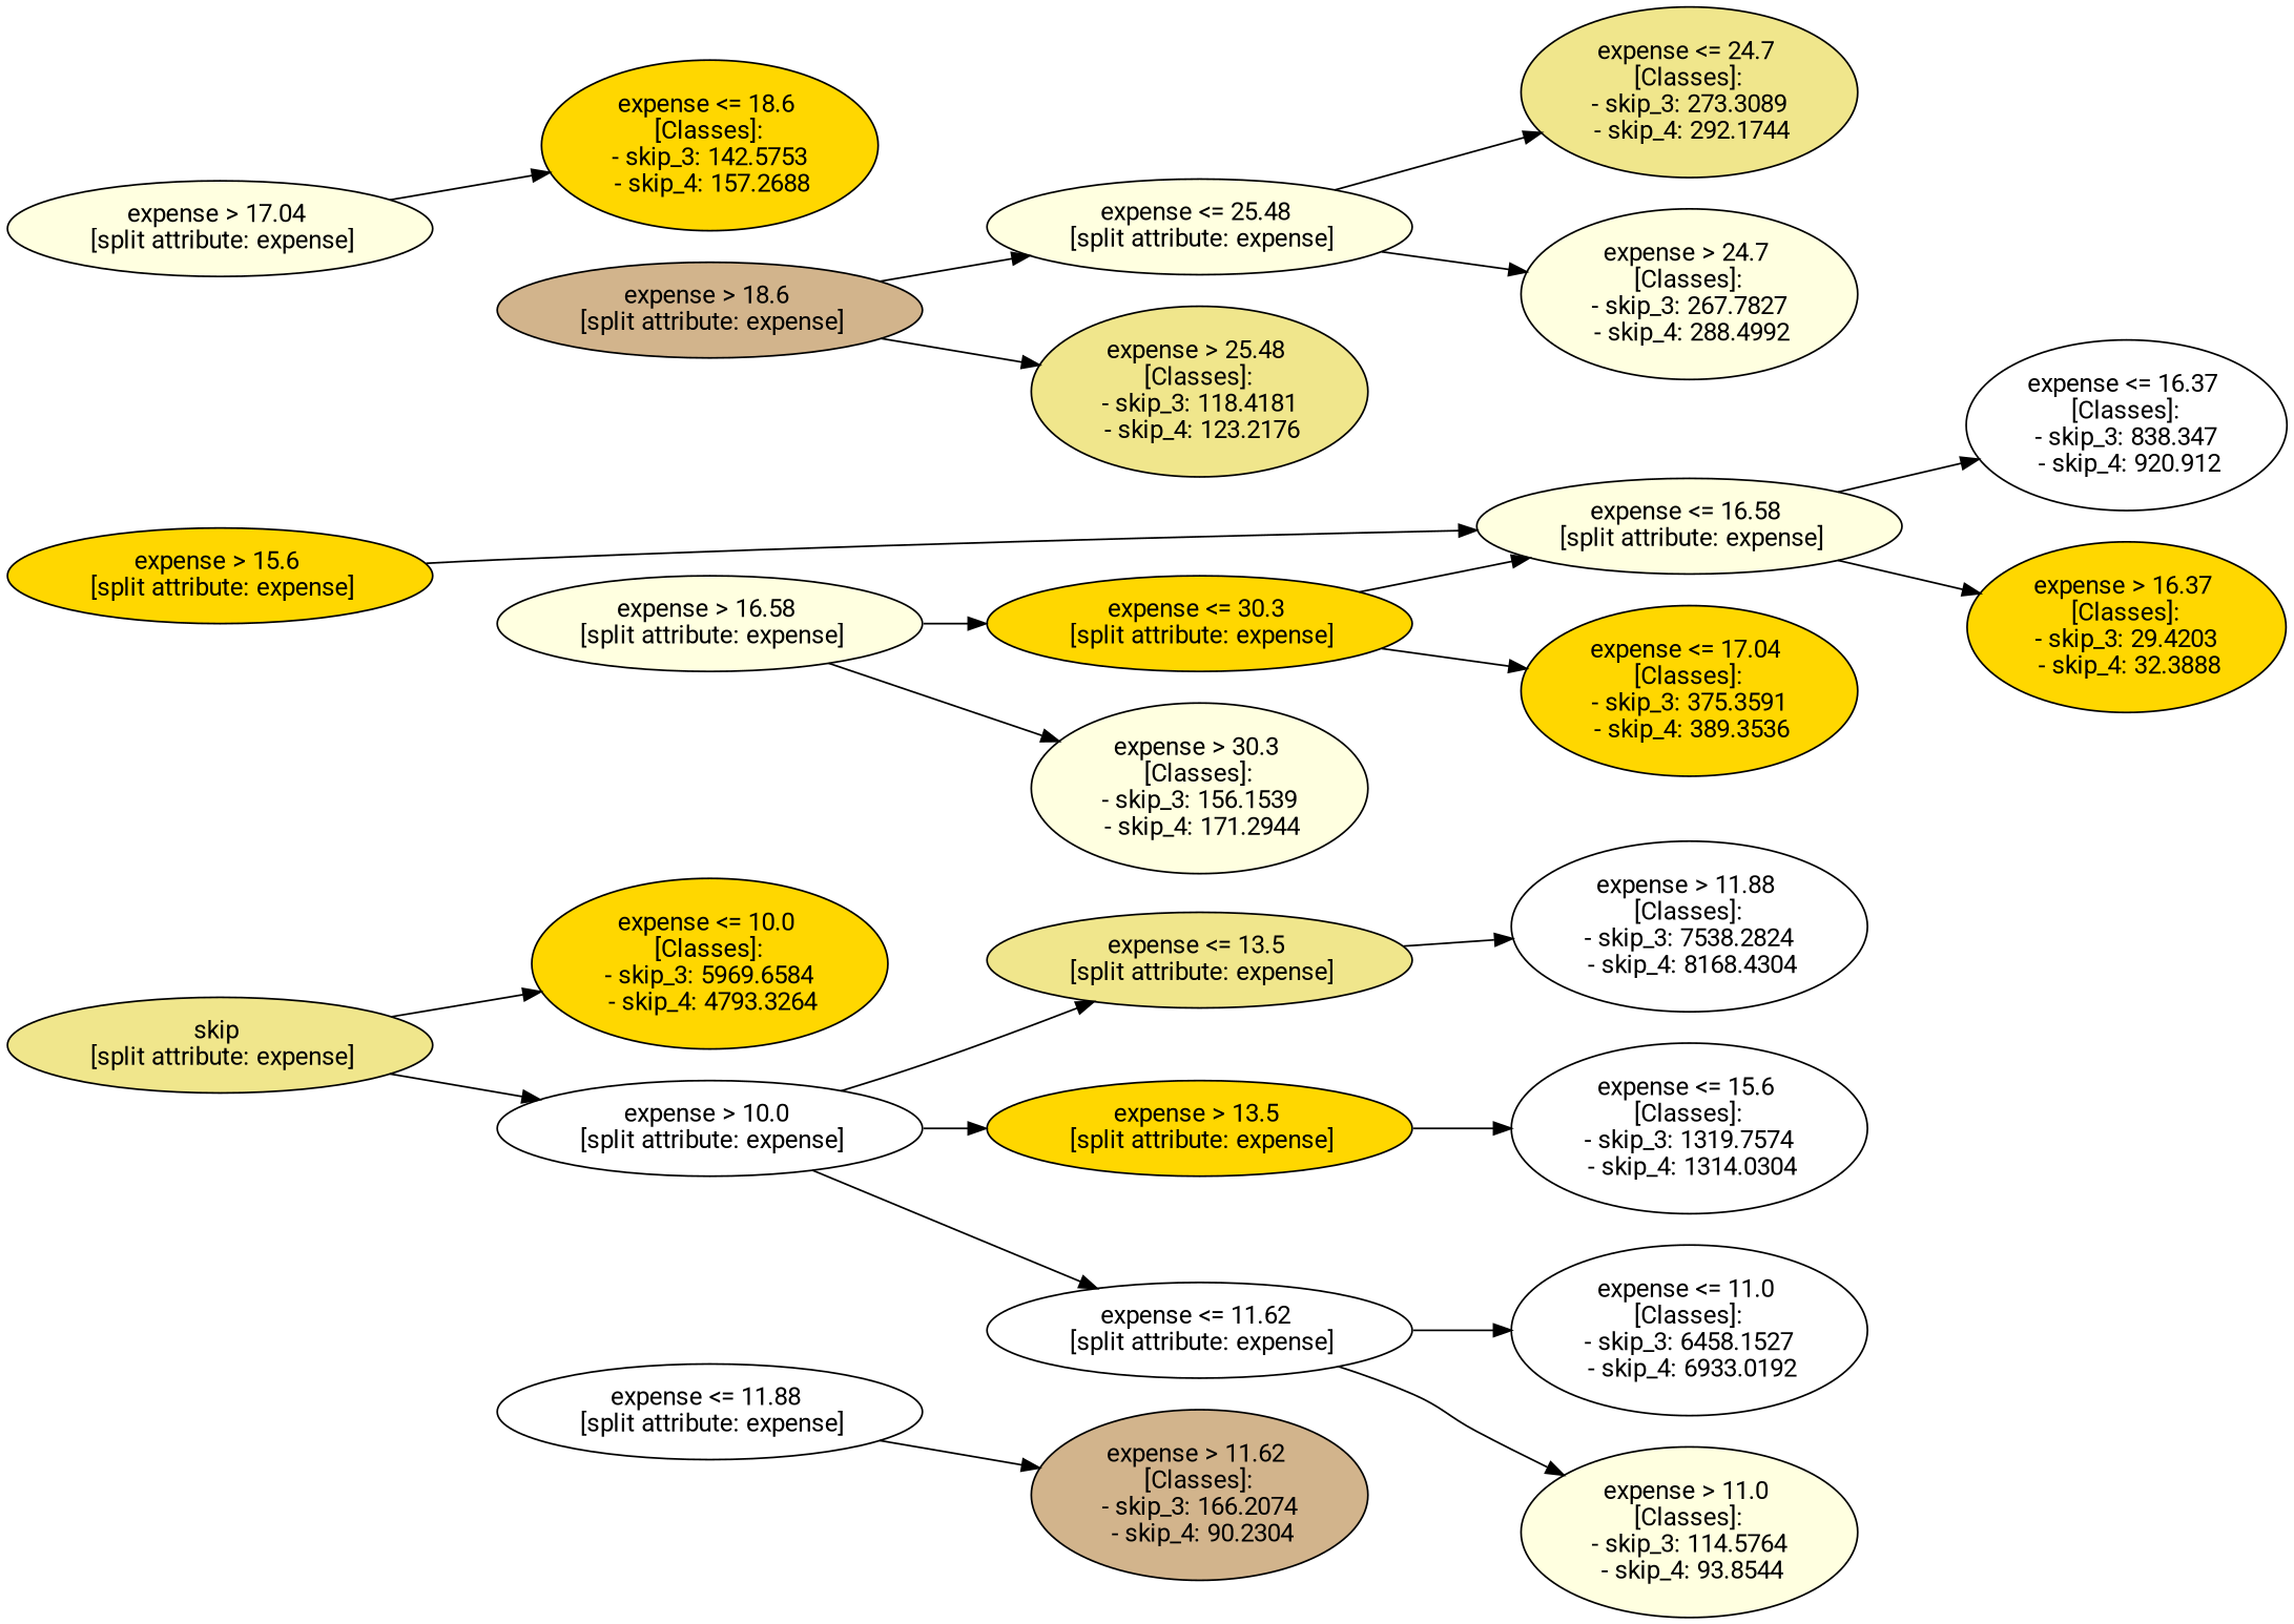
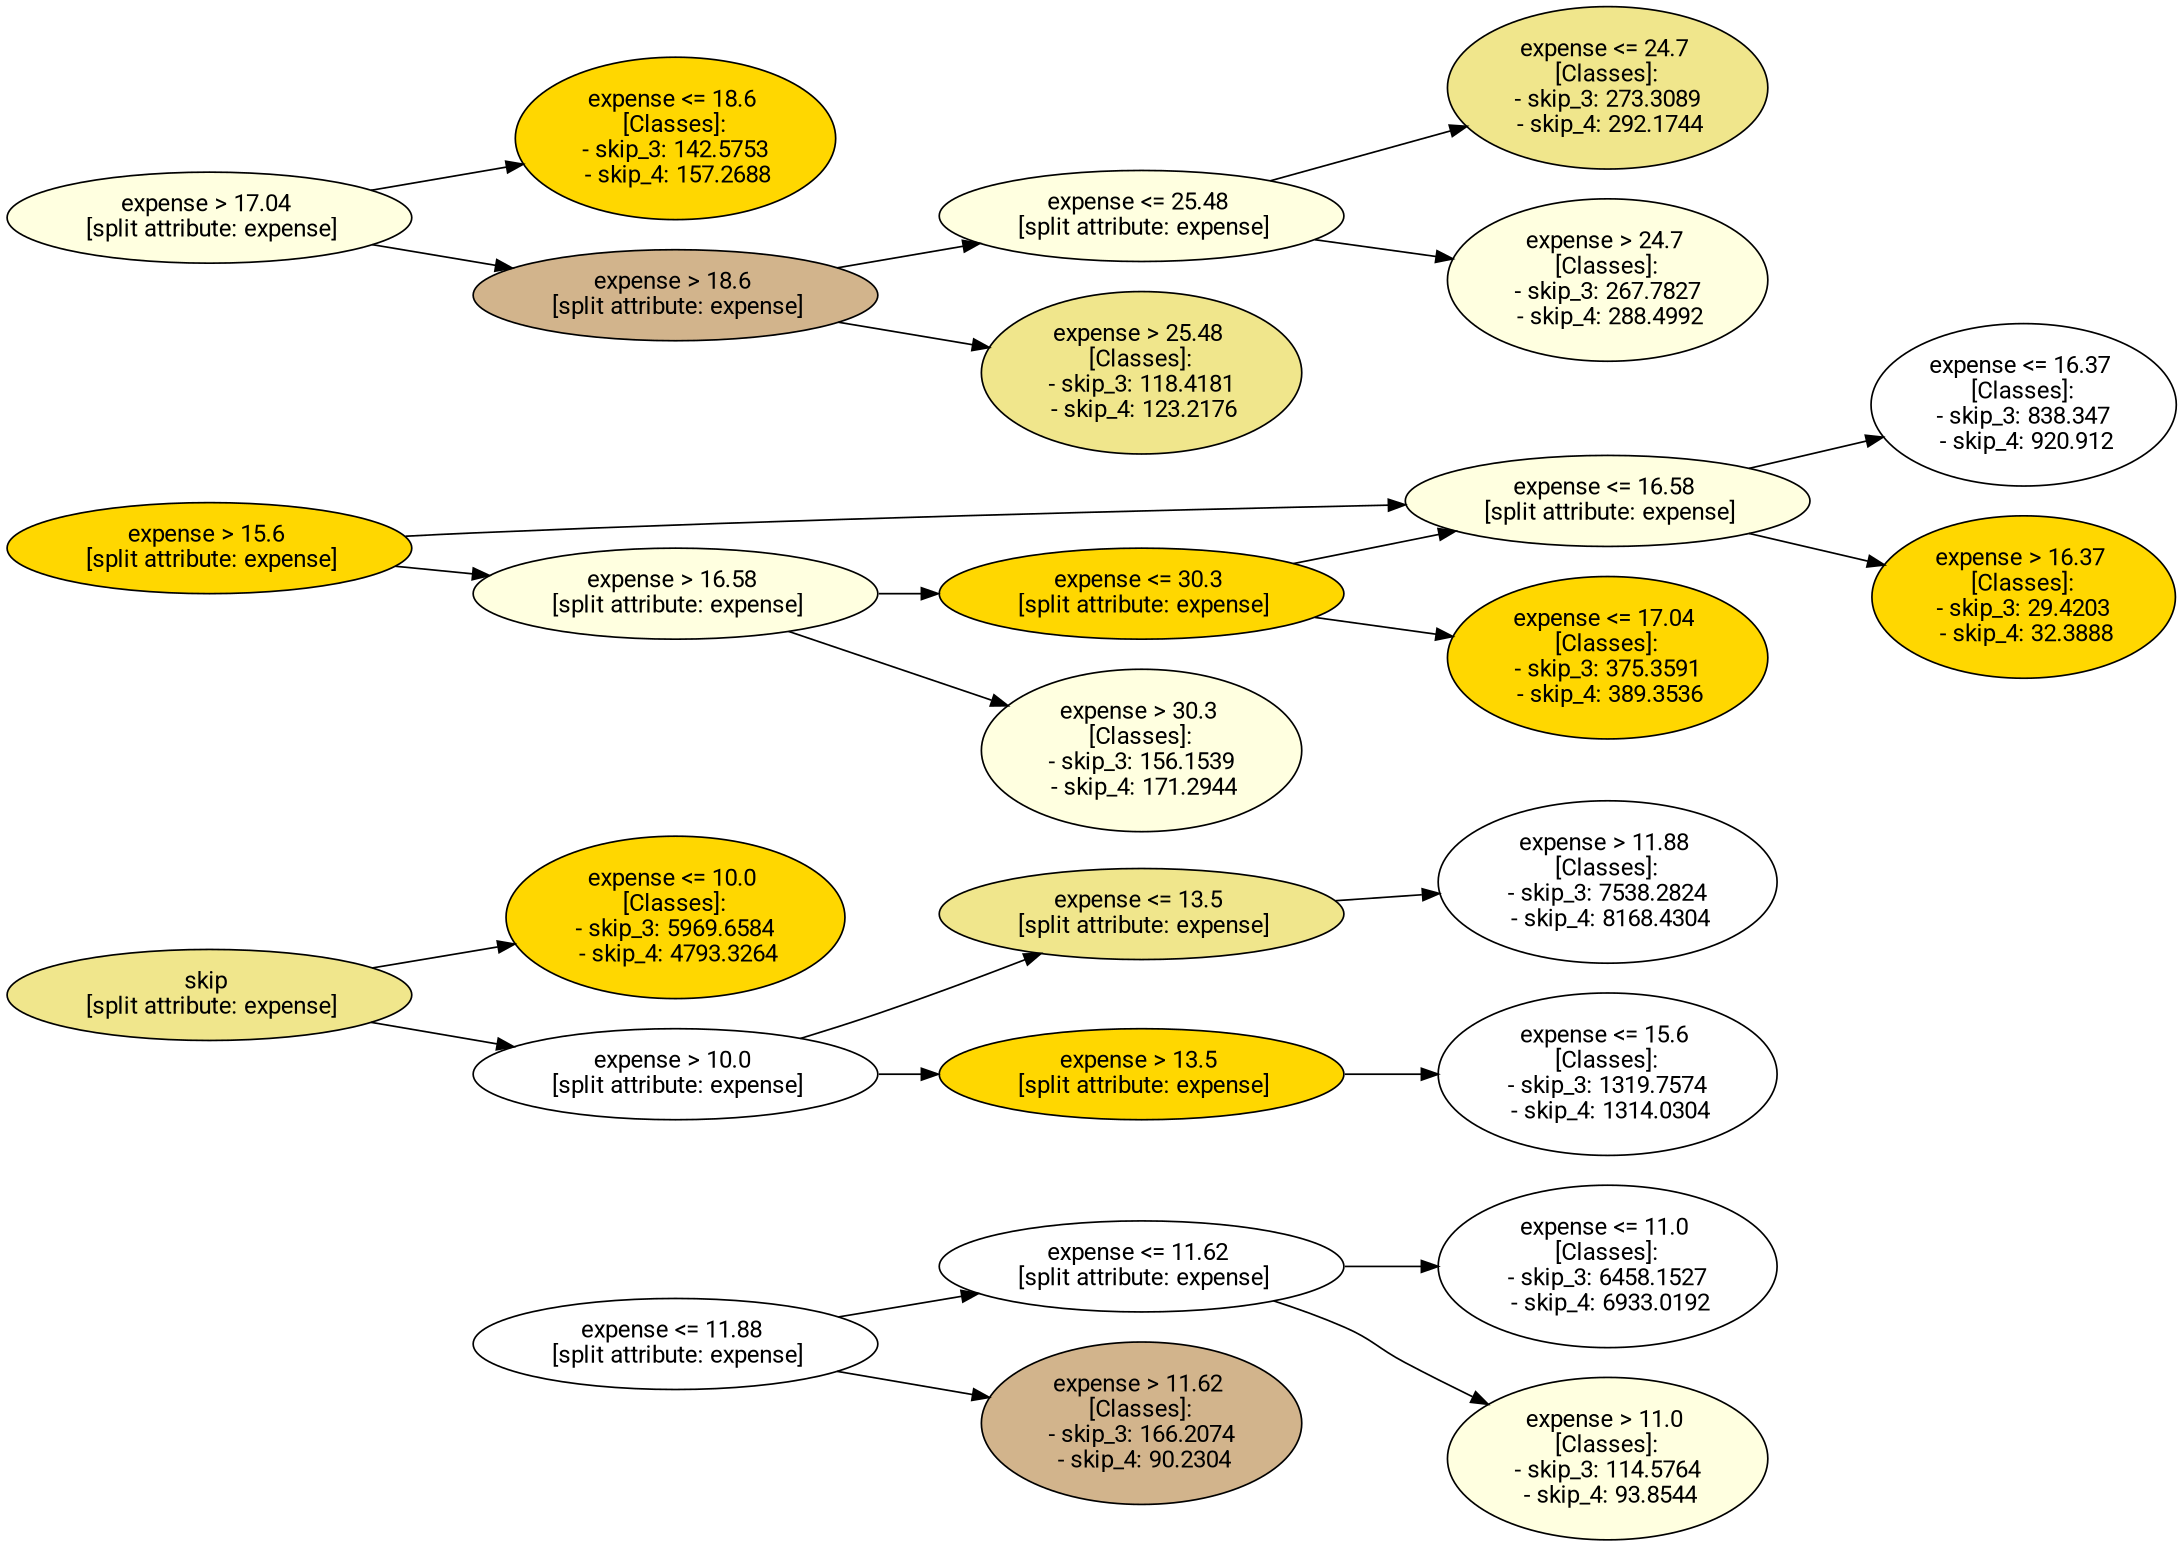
  digraph {
    fontname=Roboto
    rankdir=LR
    node [fillcolor=gold fontname=Roboto style=filled]
    edge [fontname=Roboto]
    n1 [fillcolor=khaki label="skip \n [split attribute: expense]"]
    n2 [label="expense <= 10.0 \n [Classes]: \n - skip_3: 5969.6584 \n - skip_4: 4793.3264"]
    n3 [fillcolor=white label="expense > 10.0 \n [split attribute: expense]"]
    n4 [fillcolor=khaki label="expense <= 13.5 \n [split attribute: expense]"]
    n5 [label="expense > 13.5 \n [split attribute: expense]"]
    n6 [fillcolor=white label="expense > 11.88 \n [Classes]: \n - skip_3: 7538.2824 \n - skip_4: 8168.4304"]
    n7 [fillcolor=white label="expense <= 15.6 \n [Classes]: \n - skip_3: 1319.7574 \n - skip_4: 1314.0304"]
    n8 [fillcolor=white label="expense <= 11.88 \n [split attribute: expense]"]
    n9 [fillcolor=white label="expense <= 11.62 \n [split attribute: expense]"]
    n10 [fillcolor=tan label="expense > 11.62 \n [Classes]: \n - skip_3: 166.2074 \n - skip_4: 90.2304"]
    n11 [fillcolor=white label="expense <= 11.0 \n [Classes]: \n - skip_3: 6458.1527 \n - skip_4: 6933.0192"]
    n12 [fillcolor=lightyellow label="expense > 11.0 \n [Classes]: \n - skip_3: 114.5764 \n - skip_4: 93.8544"]
    n13 [label="expense > 15.6 \n [split attribute: expense]"]
    n14 [fillcolor=lightyellow label="expense <= 16.58 \n [split attribute: expense]"]
    n15 [fillcolor=lightyellow label="expense > 16.58 \n [split attribute: expense]"]
    n16 [fillcolor=white label="expense <= 16.37 \n [Classes]: \n - skip_3: 838.347 \n - skip_4: 920.912"]
    n17 [label="expense > 16.37 \n [Classes]: \n - skip_3: 29.4203 \n - skip_4: 32.3888"]
    n18 [label="expense <= 30.3 \n [split attribute: expense]"]
    n19 [fillcolor=lightyellow label="expense > 30.3 \n [Classes]: \n - skip_3: 156.1539 \n - skip_4: 171.2944"]
    n20 [label="expense <= 17.04 \n [Classes]: \n - skip_3: 375.3591 \n - skip_4: 389.3536"]
    n21 [fillcolor=lightyellow label="expense > 17.04 \n [split attribute: expense]"]
    n22 [label="expense <= 18.6 \n [Classes]: \n - skip_3: 142.5753 \n - skip_4: 157.2688"]
    n23 [fillcolor=tan label="expense > 18.6 \n [split attribute: expense]"]
    n24 [fillcolor=lightyellow label="expense <= 25.48 \n [split attribute: expense]"]
    n25 [fillcolor=khaki label="expense > 25.48 \n [Classes]: \n - skip_3: 118.4181 \n - skip_4: 123.2176"]
    n26 [fillcolor=khaki label="expense <= 24.7 \n [Classes]: \n - skip_3: 273.3089 \n - skip_4: 292.1744"]
    n27 [fillcolor=lightyellow label="expense > 24.7 \n [Classes]: \n - skip_3: 267.7827 \n - skip_4: 288.4992"]
    n1 -> n2
    n1 -> n3
    n3 -> n4
    n3 -> n5
    n4 -> n6
    n5 -> n7
-   n3 -> n9
+   n8 -> n9
    n8 -> n10
    n9 -> n11
    n9 -> n12
    n13 -> n14
+   n13 -> n15
    n14 -> n16
    n14 -> n17
    n15 -> n18
    n15 -> n19
    n18 -> n14
    n18 -> n20
    n21 -> n22
+   n21 -> n23
    n23 -> n24
    n23 -> n25
    n24 -> n26
    n24 -> n27
  }
